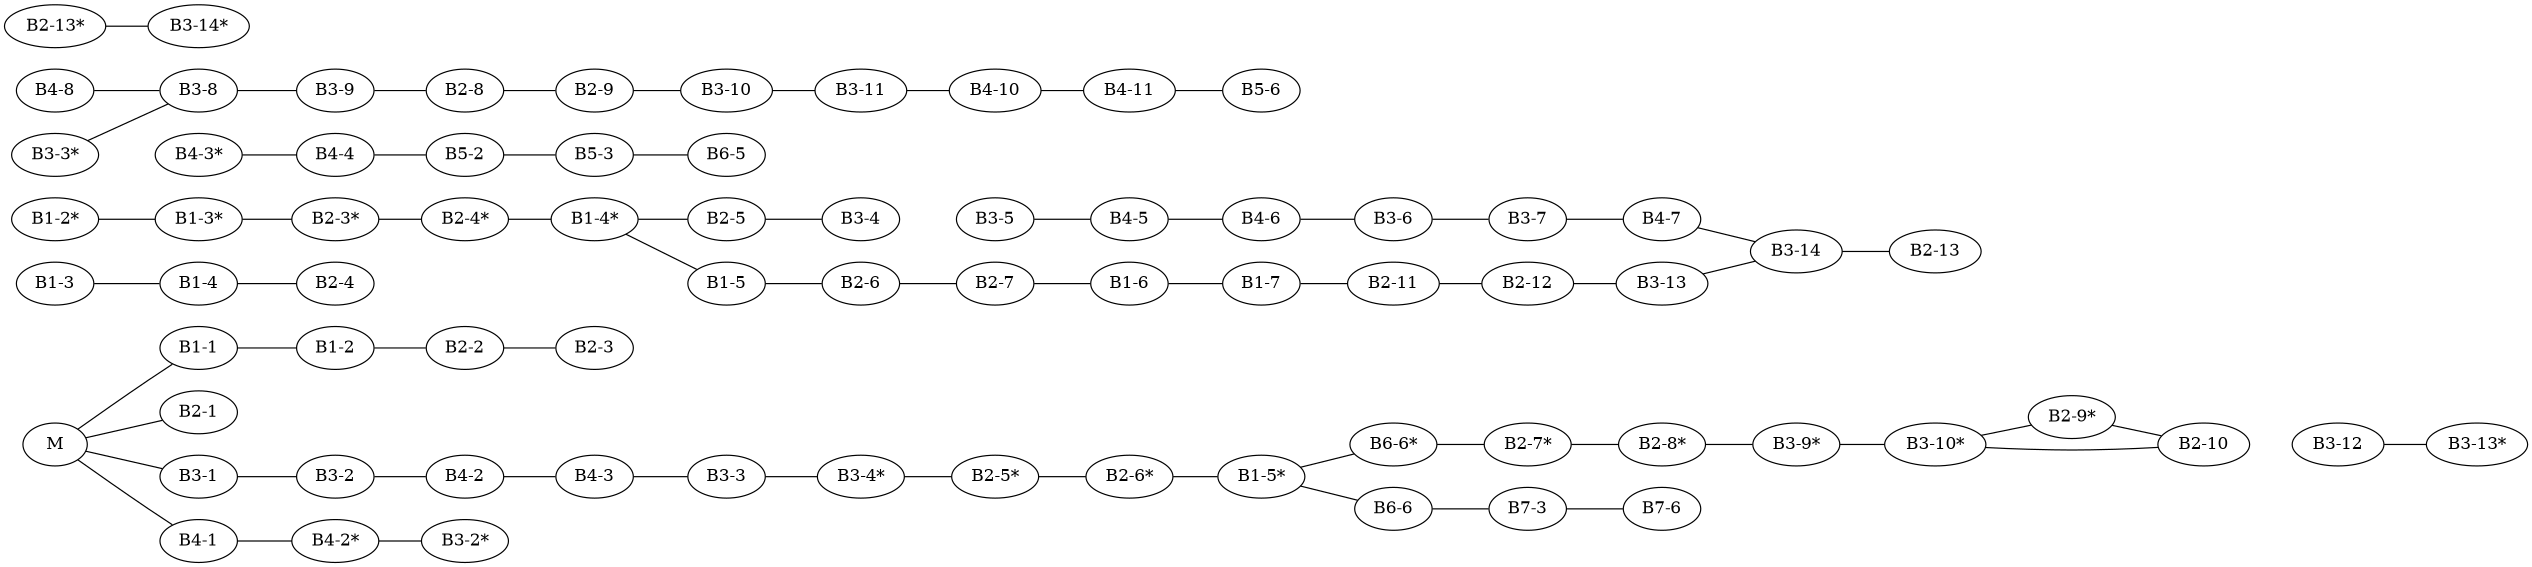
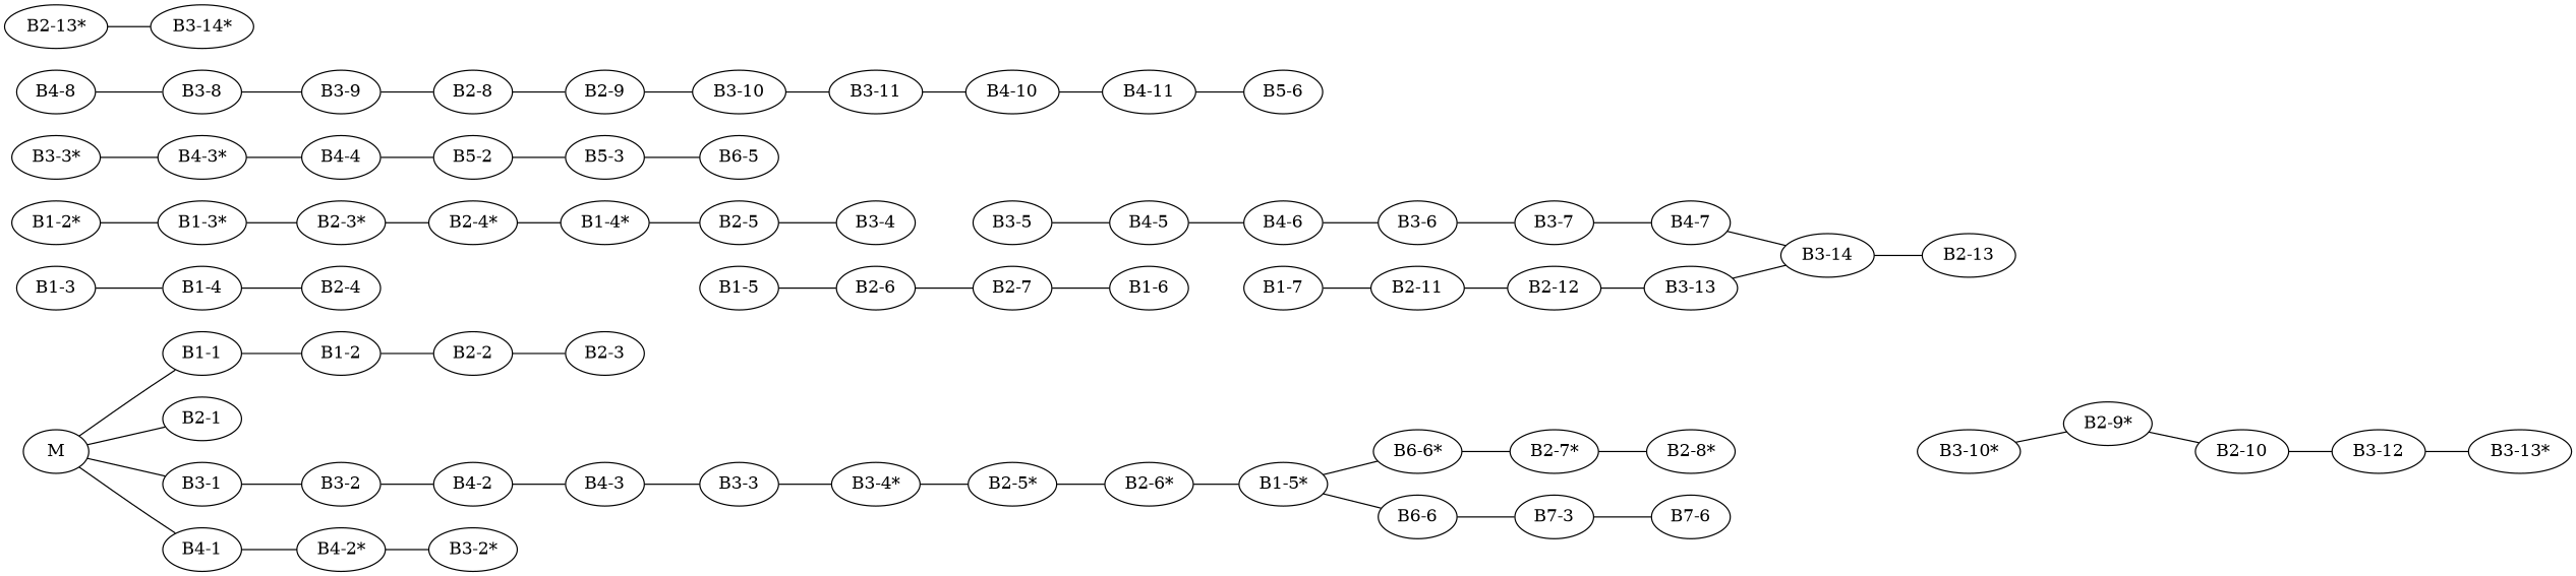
  graph {
    rankdir=LR
    M
    "B1-1"
    "B2-1"
    "B3-1"
    "B4-1"
    "B1-2"
    "B3-2"
    "B4-2*"
    "B2-2"
    "B2-3"
    "B1-3"
    "B1-4"
    "B2-4"
    "B2-5"
    "B3-4"
    "B3-5"
    "B4-5"
    "B4-6"
    "B3-6"
    "B3-7"
    "B4-7"
    "B3-14"
    "B4-8"
    "B3-8"
    "B3-9"
    "B2-8"
    "B2-9"
    "B3-10"
    "B3-11"
    "B4-10"
    "B4-11"
    "B5-6"
    "B1-2*"
    "B1-3*"
    "B2-3*"
    "B2-4*"
    "B1-4*"
    "B1-5"
    "B2-6"
    "B2-7"
    "B1-6"
    "B1-7"
    "B2-11"
    "B2-12"
    "B3-13"
    "B2-13"
    "B4-2"
    "B4-3"
    "B3-3"
    "B3-4*"
    "B2-5*"
    "B2-6*"
    "B1-5*"
    n54 [label="B6-6*"]
    "B6-6"
    "B2-7*"
    "B2-8*"
-   "B3-9*"
    "B3-10*"
    "B2-9*"
    "B2-10"
    "B3-12"
    "B3-13*"
    "B2-13*"
    "B3-14*"
    "B3-2*"
    "B3-3*"
    "B4-3*"
    "B4-4"
    "B5-2"
    "B5-3"
    "B6-5"
    n73 [label="B7-3"]
    "B7-6"
    M -- "B1-1"
    M -- "B2-1"
    M -- "B3-1"
    M -- "B4-1"
    "B1-1" -- "B1-2"
    "B3-1" -- "B3-2"
    "B4-1" -- "B4-2*"
    "B1-2" -- "B2-2"
    "B3-2" -- "B4-2"
    "B4-2*" -- "B3-2*"
    "B2-2" -- "B2-3"
    "B1-3" -- "B1-4"
    "B1-4" -- "B2-4"
    "B2-5" -- "B3-4"
    "B3-5" -- "B4-5"
    "B4-5" -- "B4-6"
    "B4-6" -- "B3-6"
    "B3-6" -- "B3-7"
    "B3-7" -- "B4-7"
    "B4-7" -- "B3-14"
    "B3-14" -- "B2-13"
    "B4-8" -- "B3-8"
    "B3-8" -- "B3-9"
    "B3-9" -- "B2-8"
    "B2-8" -- "B2-9"
    "B2-9" -- "B3-10"
    "B3-10" -- "B3-11"
    "B3-11" -- "B4-10"
    "B4-10" -- "B4-11"
    "B4-11" -- "B5-6"
    "B1-2*" -- "B1-3*"
    "B1-3*" -- "B2-3*"
    "B2-3*" -- "B2-4*"
    "B2-4*" -- "B1-4*"
    "B1-4*" -- "B2-5"
-   "B1-4*" -- "B1-5"
    "B1-5" -- "B2-6"
    "B2-6" -- "B2-7"
    "B2-7" -- "B1-6"
-   "B1-6" -- "B1-7"
    "B1-7" -- "B2-11"
    "B2-11" -- "B2-12"
    "B2-12" -- "B3-13"
    "B3-13" -- "B3-14"
    "B4-2" -- "B4-3"
    "B4-3" -- "B3-3"
    "B3-3" -- "B3-4*"
    "B3-4*" -- "B2-5*"
    "B2-5*" -- "B2-6*"
    "B2-6*" -- "B1-5*"
    "B1-5*" -- n54
    "B1-5*" -- "B6-6"
    n54 -- "B2-7*"
    "B6-6" -- n73
    "B2-7*" -- "B2-8*"
-   "B2-8*" -- "B3-9*"
-   "B3-9*" -- "B3-10*"
    "B3-10*" -- "B2-9*"
    "B2-9*" -- "B2-10"
-   "B2-10" -- "B3-10*"
+   "B2-10" -- "B3-12"
    "B3-12" -- "B3-13*"
    "B2-13*" -- "B3-14*"
-   "B3-3*" -- "B3-8"
+   "B3-3*" -- "B4-3*"
    "B4-3*" -- "B4-4"
    "B4-4" -- "B5-2"
    "B5-2" -- "B5-3"
    "B5-3" -- "B6-5"
    n73 -- "B7-6"
  }
